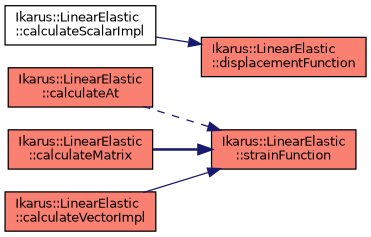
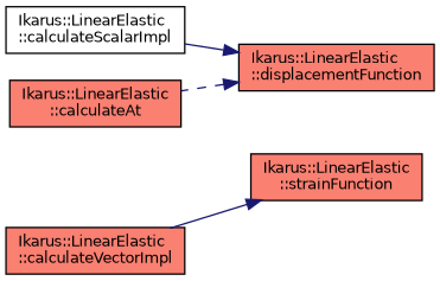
  digraph {
    rankdir=RL
    node [color=black fillcolor=salmon fontname=Helvetica fontsize=10 shape=record style=filled]
    edge [color=midnightblue dir=back fontname=Helvetica fontsize=10 labelfontname=Helvetica labelfontsize=10 style=solid]
    n1 [fontcolor=black height=0.2 label="Ikarus::LinearElastic\l::displacementFunction" width=0.4]
    n2 [fillcolor=white height=0.2 label="Ikarus::LinearElastic\l::calculateScalarImpl" width=0.4]
    n3 [height=0.2 label="Ikarus::LinearElastic\l::strainFunction" width=0.4]
    n4 [height=0.2 label="Ikarus::LinearElastic\l::calculateAt" width=0.4]
-   n5 [height=0.2 label="Ikarus::LinearElastic\l::calculateMatrix" width=0.4]
    n6 [height=0.2 label="Ikarus::LinearElastic\l::calculateVectorImpl" width=0.4]
    n1 -> n2
-   n3 -> n4 [style=dashed]
-   n3 -> n5 [style=bold]
+   n1 -> n4 [style=dashed]
    n3 -> n6
  }
